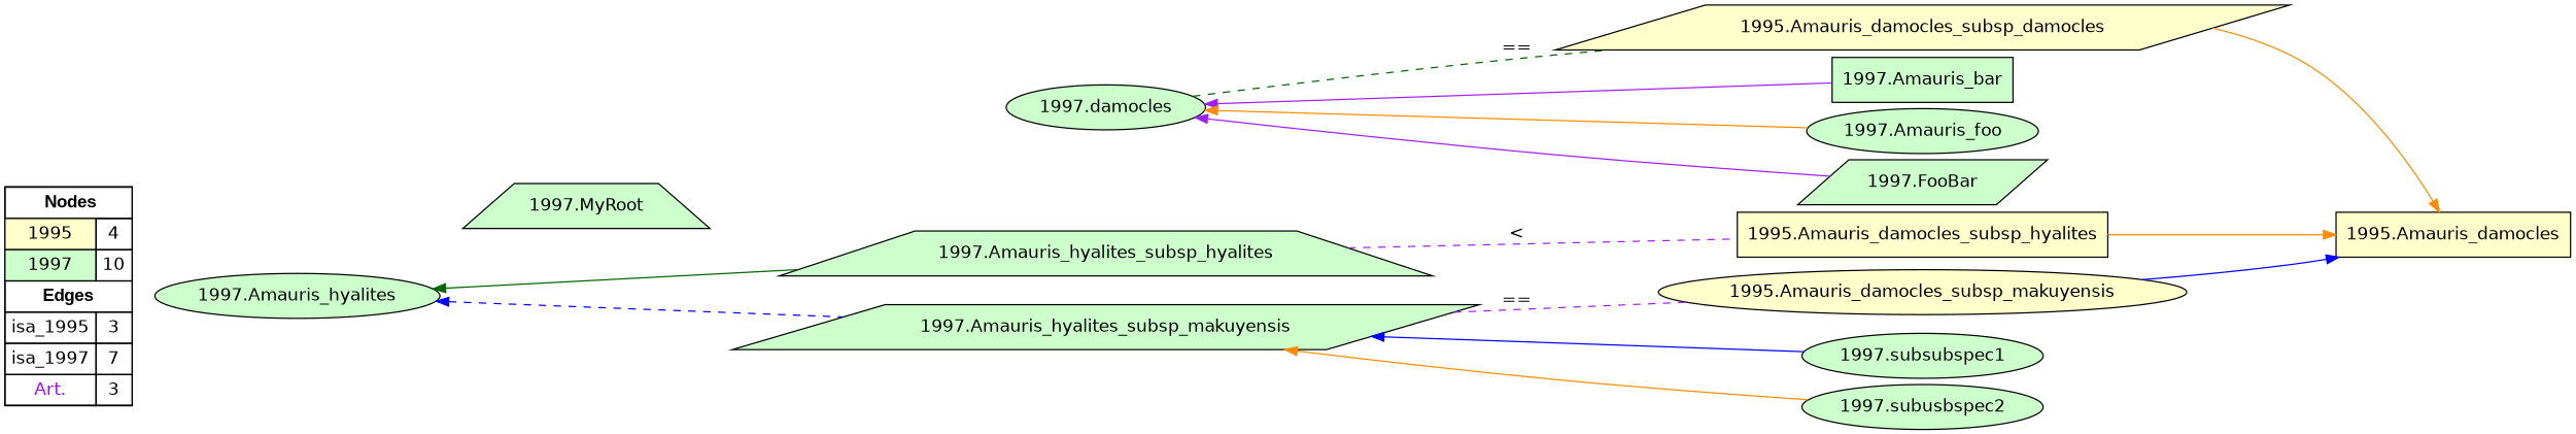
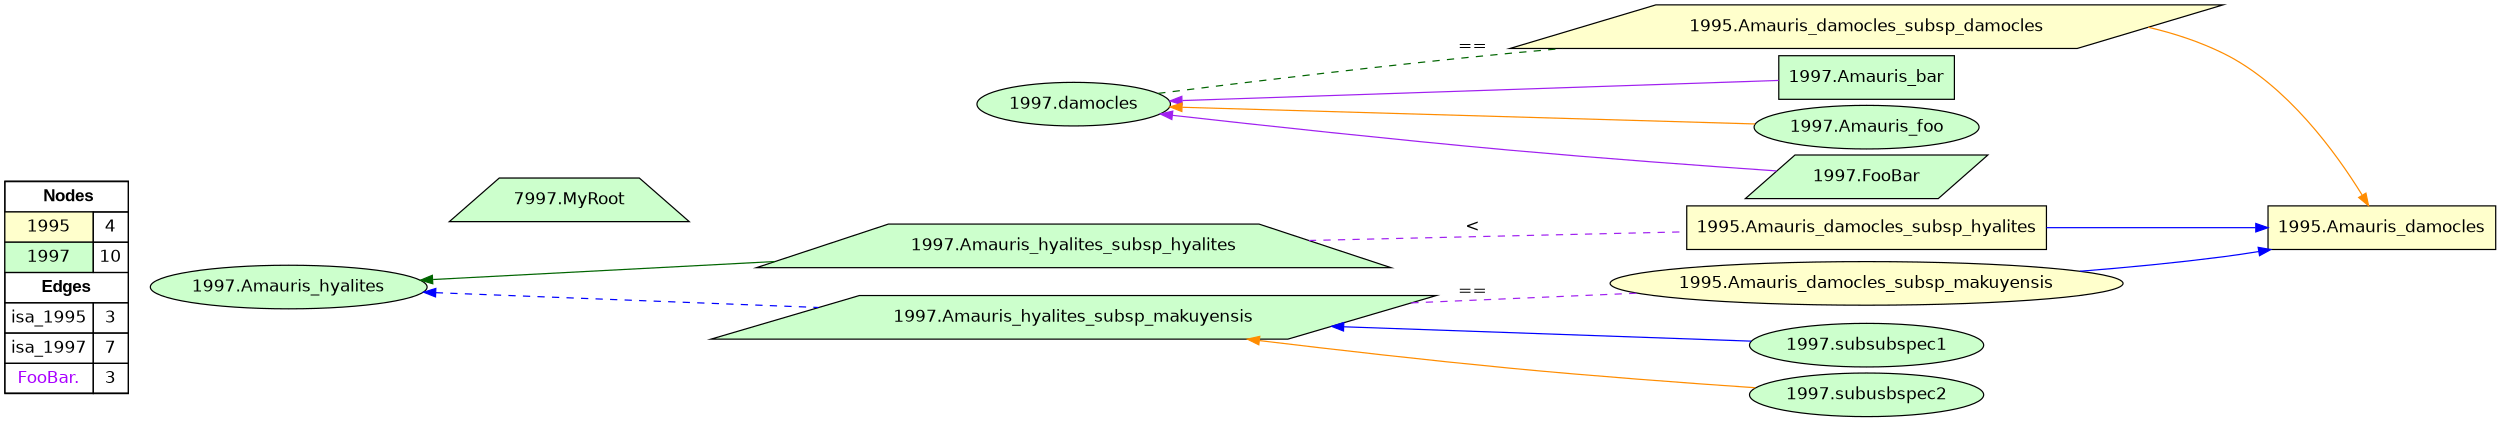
  digraph {
    rankdir=LR
    node [fillcolor="#CCFFCC" fontname=helvetica shape=ellipse style=filled]
    edge [color=blue constraint=true penwidth=1 style=solid dir=back]
-   n1 [fillcolor=white label=<   <TABLE BORDER="0" CELLBORDER="1" CELLSPACING="0" CELLPADDING="4">  <TR> <TD COLSPAN="2"><font face="Arial Black"> Nodes</font></TD> </TR>  <TR>   <TD bgcolor="#FFFFCC" fontname="helvetica">1995</TD>   <TD>4</TD>   </TR>  <TR>   <TD bgcolor="#CCFFCC" fontname="helvetica">1997</TD>   <TD>10</TD>   </TR>  <TR> <TD COLSPAN="2"><font face = "Arial Black"> Edges </font></TD> </TR>  <TR>   <TD><font color ="#000000">isa_1995</font></TD>   <TD>3</TD>   </TR>  <TR>   <TD><font color ="#000000">isa_1997</font></TD>   <TD>7</TD>   </TR>  <TR>   <TD><font color ="#AA00FF">Art.</font></TD>   <TD>3</TD>   </TR>  </TABLE>   > margin=0 shape=box]
+   n1 [fillcolor=white label=<   <TABLE BORDER="0" CELLBORDER="1" CELLSPACING="0" CELLPADDING="4">  <TR> <TD COLSPAN="2"><font face="Arial Black"> Nodes</font></TD> </TR>  <TR>   <TD bgcolor="#FFFFCC" fontname="helvetica">1995</TD>   <TD>4</TD>   </TR>  <TR>   <TD bgcolor="#CCFFCC" fontname="helvetica">1997</TD>   <TD>10</TD>   </TR>  <TR> <TD COLSPAN="2"><font face = "Arial Black"> Edges </font></TD> </TR>  <TR>   <TD><font color ="#000000">isa_1995</font></TD>   <TD>3</TD>   </TR>  <TR>   <TD><font color ="#000000">isa_1997</font></TD>   <TD>7</TD>   </TR>  <TR>   <TD><font color ="#AA00FF">FooBar.</font></TD>   <TD>3</TD>   </TR>  </TABLE>   > margin=0 shape=box]
    "1995.Amauris_damocles_subsp_makuyensis" [fillcolor="#FFFFCC"]
    "1995.Amauris_damocles" [fillcolor="#FFFFCC" shape=box]
    "1995.Amauris_damocles_subsp_damocles" [fillcolor="#FFFFCC" shape=parallelogram]
    "1995.Amauris_damocles_subsp_hyalites" [fillcolor="#FFFFCC" shape=box]
    "1997.Amauris_hyalites_subsp_hyalites" [shape=trapezium]
    "1997.Amauris_hyalites_subsp_makuyensis" [shape=parallelogram]
    "1997.subsubspec1"
    "1997.subusbspec2"
-   "1997.MyRoot" [shape=trapezium]
+   "1997.MyRoot" [shape=trapezium label="7997.MyRoot"]
    "1997.Amauris_hyalites"
    "1997.damocles"
    "1997.Amauris_bar" [shape=box]
    "1997.Amauris_foo"
    "1997.FooBar" [shape=parallelogram]
    subgraph sub_1 {
      rank=source
      n1
    }
    "1995.Amauris_damocles_subsp_makuyensis" -> "1995.Amauris_damocles" [dir=""]
    "1995.Amauris_damocles_subsp_damocles" -> "1995.Amauris_damocles" [color=darkorange dir=""]
-   "1995.Amauris_damocles_subsp_hyalites" -> "1995.Amauris_damocles" [color=darkorange dir=""]
+   "1995.Amauris_damocles_subsp_hyalites" -> "1995.Amauris_damocles" [dir=""]
    "1997.Amauris_hyalites_subsp_hyalites" -> "1995.Amauris_damocles_subsp_hyalites" [arrowhead=none color=purple label="<" style=dashed dir=""]
    "1997.Amauris_hyalites_subsp_makuyensis" -> "1995.Amauris_damocles_subsp_makuyensis" [arrowhead=none color=purple label="==" style=dashed dir=""]
    "1997.Amauris_hyalites_subsp_makuyensis" -> "1997.subsubspec1"
    "1997.Amauris_hyalites_subsp_makuyensis" -> "1997.subusbspec2" [color=darkorange]
    "1997.Amauris_hyalites" -> "1997.Amauris_hyalites_subsp_hyalites" [color=darkgreen]
    "1997.Amauris_hyalites" -> "1997.Amauris_hyalites_subsp_makuyensis" [style=dashed]
    "1997.damocles" -> "1995.Amauris_damocles_subsp_damocles" [arrowhead=none color=darkgreen label="==" style=dashed dir=""]
    "1997.damocles" -> "1997.Amauris_bar" [color=purple]
    "1997.damocles" -> "1997.Amauris_foo" [color=darkorange]
    "1997.damocles" -> "1997.FooBar" [color=purple]
  }
